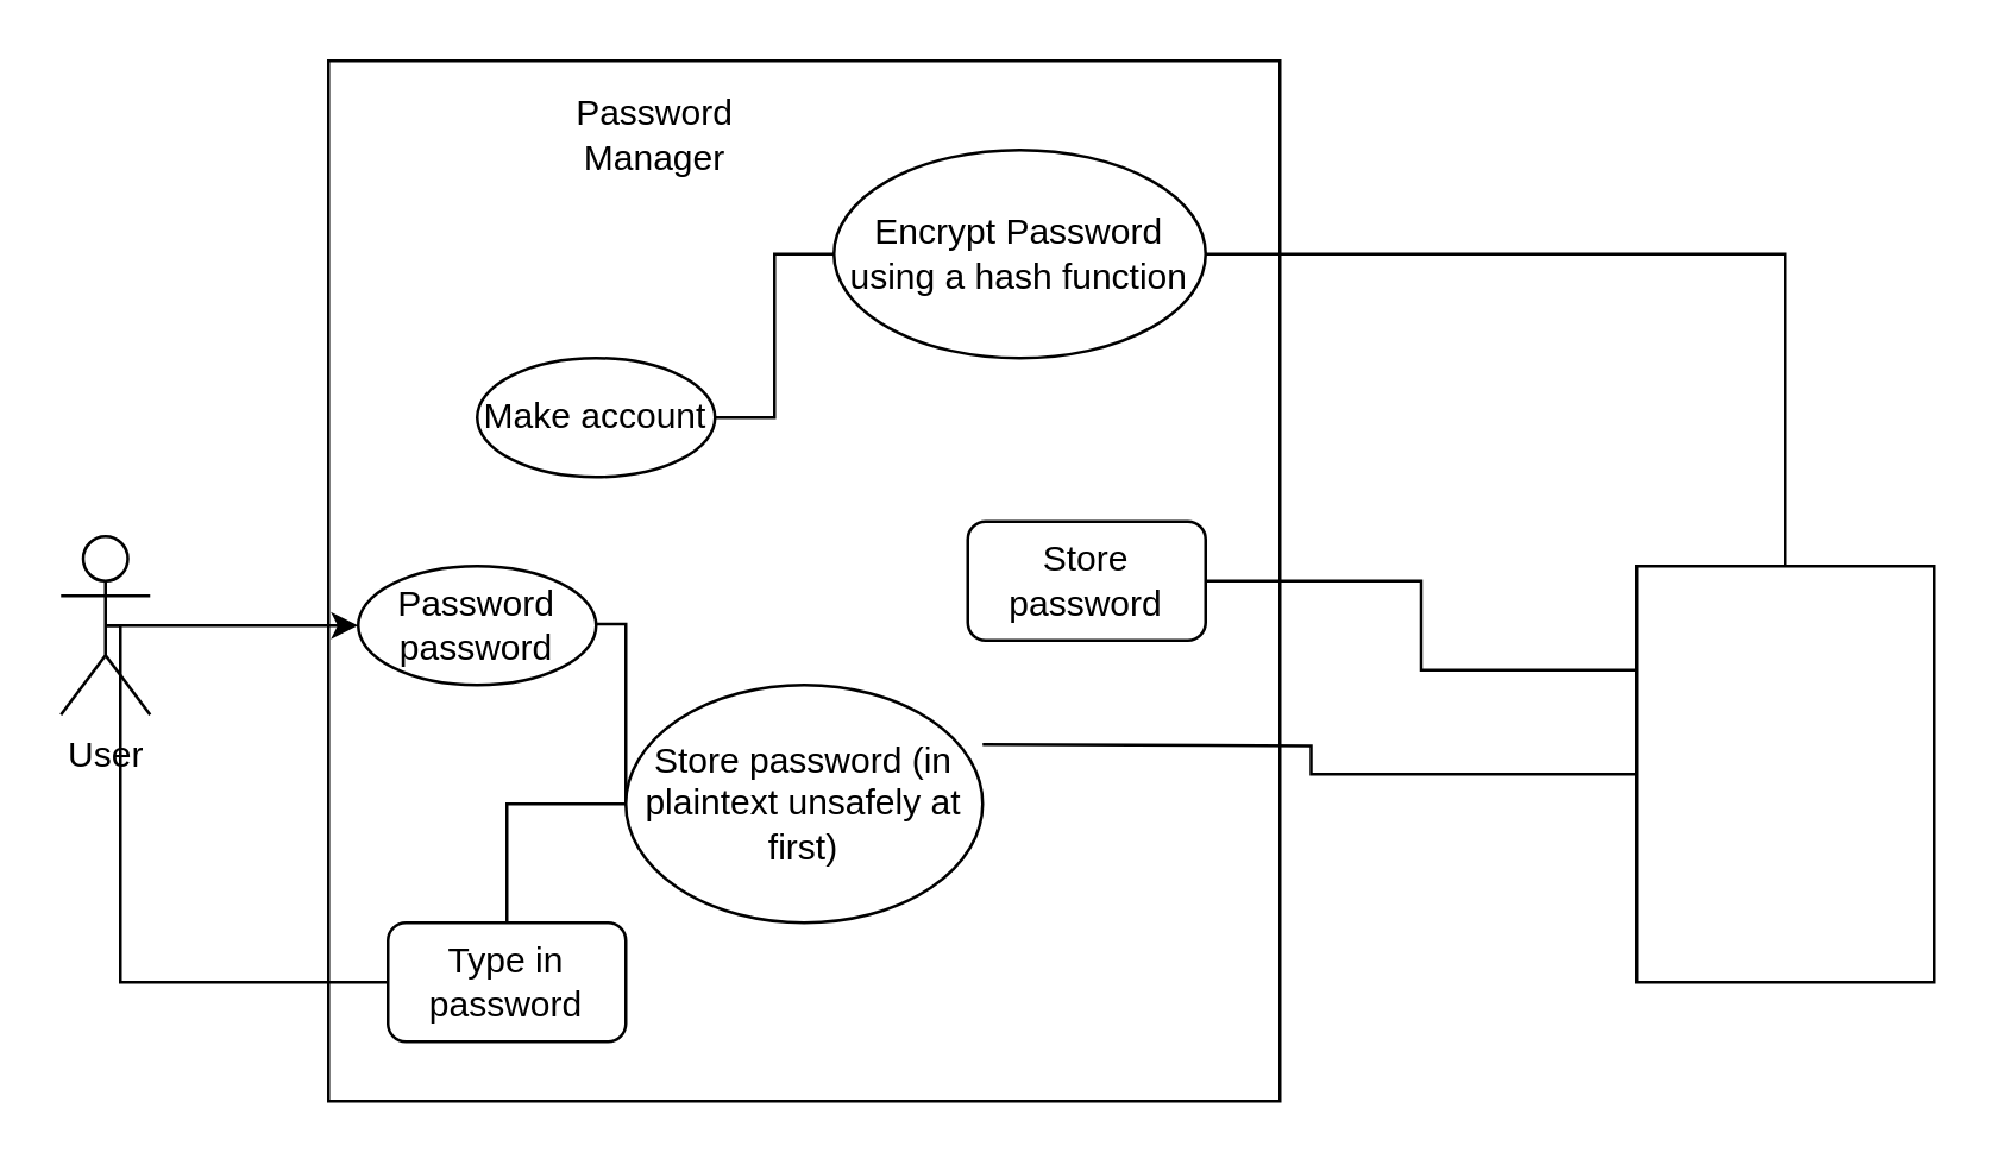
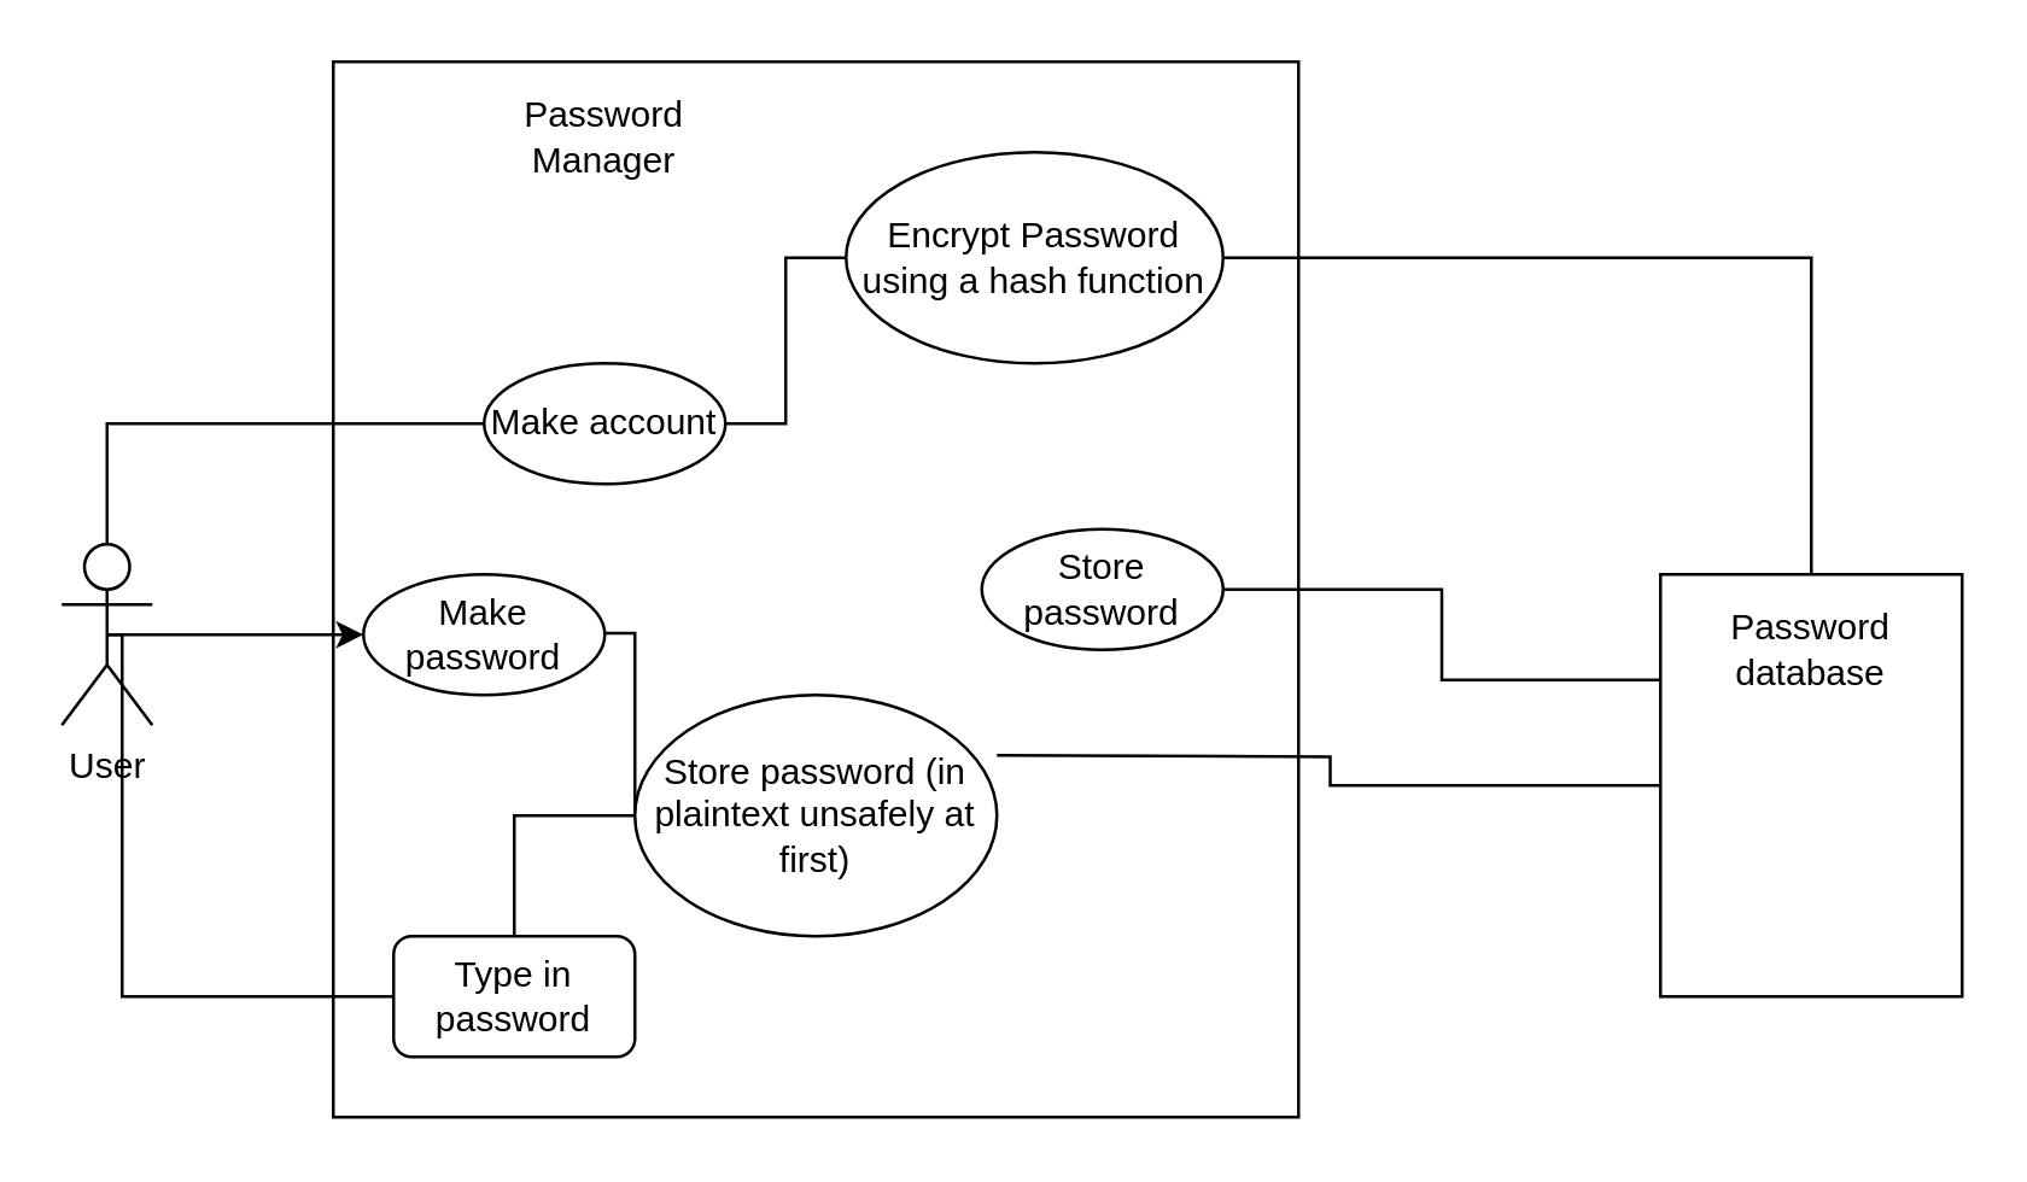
  <mxCell id="0" />
  <mxCell id="1" parent="0" />
  <mxCell id="2" value="User" style="shape=umlActor;verticalLabelPosition=bottom;verticalAlign=top;html=1;" parent="1" vertex="1"><mxGeometry x="20" y="180" width="30" height="60" as="geometry" /></mxCell>
  <mxCell id="3" value="" style="html=1;whiteSpace=wrap;" parent="1" vertex="1"><mxGeometry x="110" y="20" width="320" height="350" as="geometry" /></mxCell>
- <mxCell id="4" value="Password Manager" style="text;html=1;align=center;verticalAlign=middle;whiteSpace=wrap;rounded=0;" parent="1" vertex="1"><mxGeometry x="190" y="30" width="60" height="30" as="geometry" /></mxCell>
- <mxCell id="5" value="Password password" style="ellipse;whiteSpace=wrap;html=1;" parent="1" vertex="1"><mxGeometry x="120" y="190" width="80" height="40" as="geometry" /></mxCell>
+ <mxCell id="4" value="Password Manager" style="text;html=1;align=center;verticalAlign=middle;whiteSpace=wrap;rounded=0;" parent="1" vertex="1"><mxGeometry x="170" y="30" width="60" height="30" as="geometry" /></mxCell>
+ <mxCell id="5" value="Make password" style="ellipse;whiteSpace=wrap;html=1;" parent="1" vertex="1"><mxGeometry x="120" y="190" width="80" height="40" as="geometry" /></mxCell>
  <mxCell id="6" value="Type in password" style="whiteSpace=wrap;html=1;rounded=1;" parent="1" vertex="1"><mxGeometry x="130" y="310" width="80" height="40" as="geometry" /></mxCell>
  <mxCell id="7" value="" style="html=1;whiteSpace=wrap;" parent="1" vertex="1"><mxGeometry x="550" y="190" width="100" height="140" as="geometry" /></mxCell>
+ <mxCell id="8" value="Password database" style="text;html=1;align=center;verticalAlign=middle;whiteSpace=wrap;rounded=0;" parent="1" vertex="1"><mxGeometry x="570" y="200" width="60" height="30" as="geometry" /></mxCell>
  <mxCell id="9" value="" style="endArrow=none;html=1;edgeStyle=orthogonalEdgeStyle;rounded=0;exitX=1;exitY=0.488;exitDx=0;exitDy=0;exitPerimeter=0;" parent="1" source="5" target="6" edge="1"><mxGeometry relative="1" as="geometry"><mxPoint x="220" y="249.5" as="sourcePoint" /><mxPoint x="380" y="249.5" as="targetPoint" /></mxGeometry></mxCell>
  <mxCell id="10" value="Store password (in plaintext unsafely at first)" style="ellipse;whiteSpace=wrap;html=1;" parent="1" vertex="1"><mxGeometry x="210" y="230" width="120" height="80" as="geometry" /></mxCell>
  <mxCell id="11" value="" style="endArrow=none;html=1;edgeStyle=orthogonalEdgeStyle;rounded=0;" parent="1" target="7" edge="1"><mxGeometry relative="1" as="geometry"><mxPoint x="330" y="250" as="sourcePoint" /><mxPoint x="320" y="250" as="targetPoint" /></mxGeometry></mxCell>
  <mxCell id="12" value="" style="endArrow=classic;html=1;edgeStyle=orthogonalEdgeStyle;rounded=0;entryX=0;entryY=0.5;entryDx=0;entryDy=0;exitX=0.5;exitY=0.5;exitDx=0;exitDy=0;exitPerimeter=0;" parent="1" source="2" target="5" edge="1"><mxGeometry relative="1" as="geometry"><mxPoint x="40" y="210" as="sourcePoint" /><mxPoint x="80" y="210" as="targetPoint" /></mxGeometry></mxCell>
  <mxCell id="13" value="" style="endArrow=none;html=1;edgeStyle=orthogonalEdgeStyle;rounded=0;entryX=0;entryY=0.5;entryDx=0;entryDy=0;exitX=0.5;exitY=0.5;exitDx=0;exitDy=0;exitPerimeter=0;" parent="1" source="2" target="6" edge="1"><mxGeometry relative="1" as="geometry"><mxPoint x="50" y="320" as="sourcePoint" /><mxPoint x="145" y="360" as="targetPoint" /><Array as="points"><mxPoint x="40" y="210" /><mxPoint x="40" y="330" /></Array></mxGeometry></mxCell>
  <mxCell id="14" value="Encrypt Password using a hash function" style="ellipse;whiteSpace=wrap;html=1;" parent="1" vertex="1"><mxGeometry x="280" y="50" width="125" height="70" as="geometry" /></mxCell>
  <mxCell id="15" value="" style="endArrow=none;html=1;edgeStyle=orthogonalEdgeStyle;rounded=0;exitX=1;exitY=0.5;exitDx=0;exitDy=0;entryX=0.5;entryY=0;entryDx=0;entryDy=0;" parent="1" source="14" target="7" edge="1"><mxGeometry relative="1" as="geometry"><mxPoint x="310" y="104.33" as="sourcePoint" /><mxPoint x="470" y="104.33" as="targetPoint" /></mxGeometry></mxCell>
  <mxCell id="16" value="Make account" style="ellipse;whiteSpace=wrap;html=1;" parent="1" vertex="1"><mxGeometry x="160" y="120" width="80" height="40" as="geometry" /></mxCell>
+ <mxCell id="17" value="" style="endArrow=none;html=1;edgeStyle=orthogonalEdgeStyle;rounded=0;entryX=0;entryY=0.5;entryDx=0;entryDy=0;exitX=0.5;exitY=0;exitDx=0;exitDy=0;exitPerimeter=0;" parent="1" source="2" target="16" edge="1"><mxGeometry relative="1" as="geometry"><mxPoint x="-40" y="130" as="sourcePoint" /><mxPoint x="120" y="130" as="targetPoint" /></mxGeometry></mxCell>
  <mxCell id="18" value="" style="endArrow=none;html=1;edgeStyle=orthogonalEdgeStyle;rounded=0;exitX=1;exitY=0.5;exitDx=0;exitDy=0;" parent="1" source="16" target="14" edge="1"><mxGeometry relative="1" as="geometry"><mxPoint x="190" y="200" as="sourcePoint" /><mxPoint x="270" y="20" as="targetPoint" /></mxGeometry></mxCell>
- <mxCell id="19" value="Store password" style="whiteSpace=wrap;html=1;rounded=1;" parent="1" vertex="1"><mxGeometry x="325" y="175" width="80" height="40" as="geometry" /></mxCell>
+ <mxCell id="19" value="Store password" style="ellipse;whiteSpace=wrap;html=1;" parent="1" vertex="1"><mxGeometry x="325" y="175" width="80" height="40" as="geometry" /></mxCell>
  <mxCell id="20" value="" style="endArrow=none;html=1;edgeStyle=orthogonalEdgeStyle;rounded=0;exitX=1;exitY=0.5;exitDx=0;exitDy=0;entryX=0;entryY=0.25;entryDx=0;entryDy=0;" parent="1" source="19" target="7" edge="1"><mxGeometry relative="1" as="geometry"><mxPoint x="440" y="220" as="sourcePoint" /><mxPoint x="525" y="275" as="targetPoint" /></mxGeometry></mxCell>
